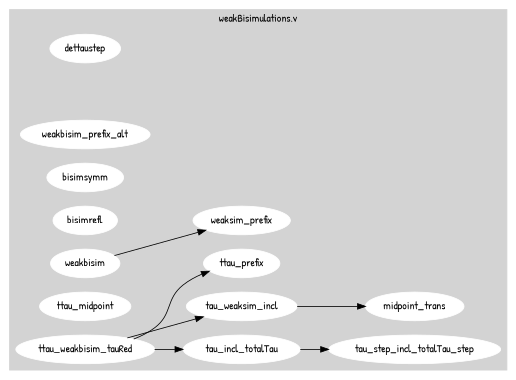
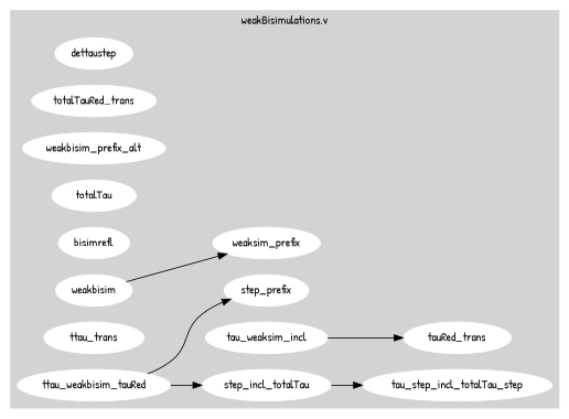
  digraph {
    fontname="Patrick Hand"
    rankdir=LR
    node [color=white fontname="Patrick Hand" style=filled]
    edge [fontname="Patrick Hand"]
-   tauRed_trans [label=midpoint_trans]
+   tauRed_trans
    dettaustep
+   totalTauRed_trans
    tau_step_incl_totalTau_step
-   tau_incl_totalTau
+   tau_incl_totalTau [label=step_incl_totalTau]
    n6 [label=weaksim_prefix]
    n7 [label=weakbisim_prefix_alt]
-   bisimsymm
+   bisimsymm [label=totalTau]
    bisimrefl
    n10 [label=weakbisim]
    tau_weaksim_incl
-   ttau_prefix
-   ttau_midpoint
+   ttau_prefix [label=step_prefix]
+   ttau_midpoint [label=ttau_trans]
    n14 [label=ttau_weakbisim_tauRed]
    subgraph cluster_1 {
      color=lightgrey
      label="weakBisimulations.v"
      style=filled
      tauRed_trans
      dettaustep
+     totalTauRed_trans
      tau_step_incl_totalTau_step
      tau_incl_totalTau
      n6
      n7
      bisimsymm
      bisimrefl
      n10
      tau_weaksim_incl
      ttau_prefix
      ttau_midpoint
      n14
    }
    tau_incl_totalTau -> tau_step_incl_totalTau_step
    n10 -> n6
    tau_weaksim_incl -> tauRed_trans
    n14 -> tau_incl_totalTau
-   n14 -> tau_weaksim_incl
    n14 -> ttau_prefix
  }
